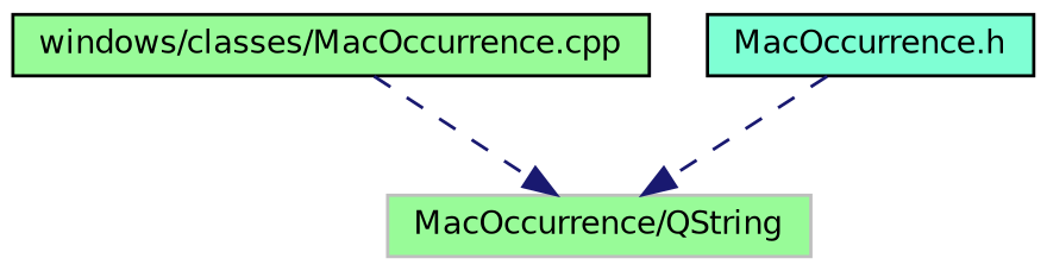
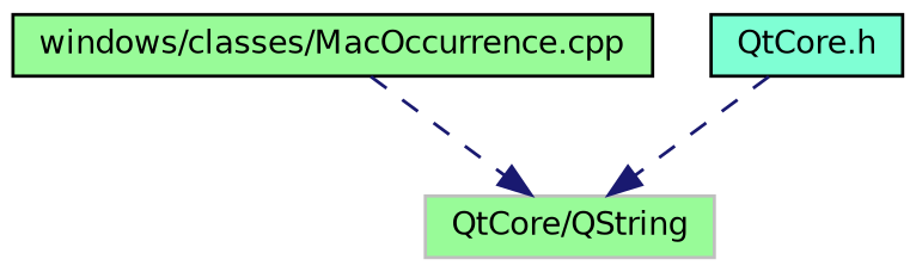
  digraph {
    node [color=black fillcolor=palegreen fontname=Helvetica fontsize=10 shape=record style=filled]
    edge [color=midnightblue fontname=Helvetica fontsize=10 labelfontname=Helvetica labelfontsize=10 style=dashed]
    n1 [fontcolor=black height=0.2 label="windows/classes/MacOccurrence.cpp" width=0.4]
-   n2 [color=grey75 height=0.2 label="MacOccurrence/QString" width=0.4]
-   n3 [fillcolor=aquamarine height=0.2 label="MacOccurrence.h" width=0.4]
+   n2 [color=grey75 height=0.2 label="QtCore/QString" width=0.4]
+   n3 [fillcolor=aquamarine height=0.2 label="QtCore.h" width=0.4]
    n1 -> n2
    n3 -> n2
  }
